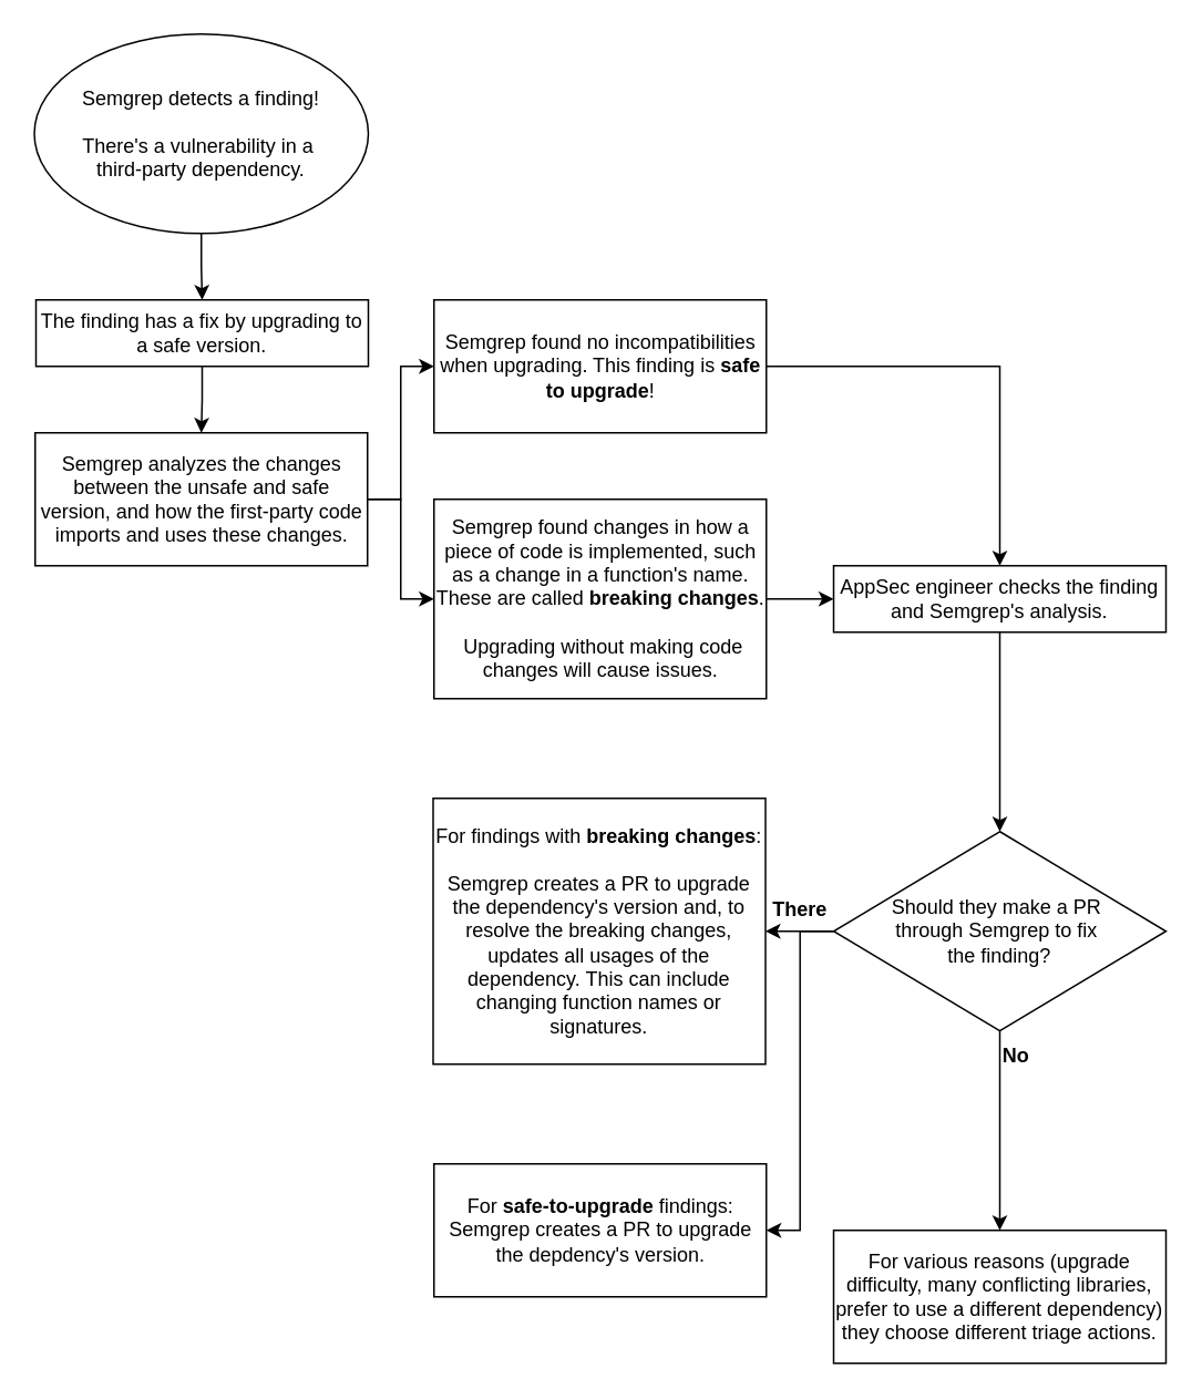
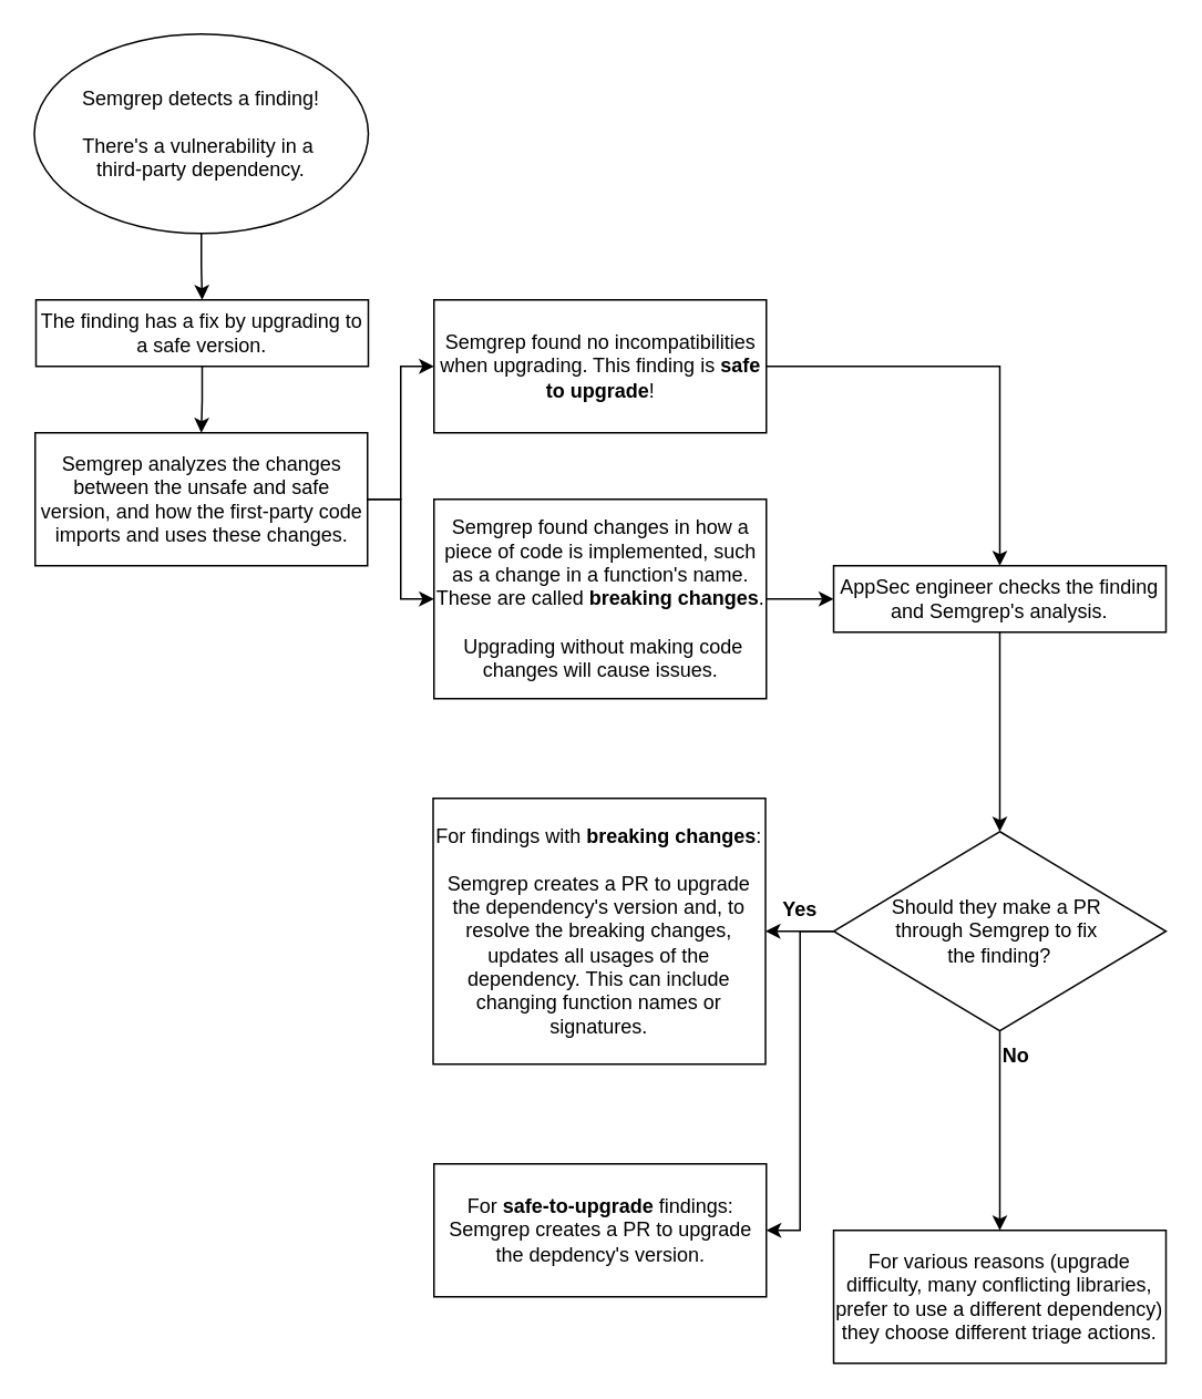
  <mxCell id="0" />
  <mxCell id="1" parent="0" />
  <mxCell id="2" style="edgeStyle=orthogonalEdgeStyle;rounded=0;orthogonalLoop=1;jettySize=auto;html=1;entryX=0.5;entryY=0;entryDx=0;entryDy=0;" edge="1" parent="1" source="3" target="5"><mxGeometry relative="1" as="geometry" /></mxCell>
  <mxCell id="3" value="Semgrep detects a finding!&lt;div&gt;&lt;span style=&quot;background-color: transparent; color: light-dark(rgb(0, 0, 0), rgb(255, 255, 255));&quot;&gt;&lt;br&gt;&lt;/span&gt;&lt;/div&gt;&lt;div&gt;&lt;span style=&quot;background-color: transparent; color: light-dark(rgb(0, 0, 0), rgb(255, 255, 255));&quot;&gt;There's a vulnerability in a&amp;nbsp;&lt;/span&gt;&lt;/div&gt;&lt;div&gt;&lt;span style=&quot;background-color: transparent; color: light-dark(rgb(0, 0, 0), rgb(255, 255, 255));&quot;&gt;third-party dependency.&lt;/span&gt;&lt;/div&gt;" style="ellipse;whiteSpace=wrap;html=1;" vertex="1" parent="1"><mxGeometry x="20" y="20" width="201" height="120" as="geometry" /></mxCell>
  <mxCell id="4" style="edgeStyle=orthogonalEdgeStyle;rounded=0;orthogonalLoop=1;jettySize=auto;html=1;" edge="1" parent="1" source="5" target="8"><mxGeometry relative="1" as="geometry" /></mxCell>
  <mxCell id="5" value="The finding has a fix by upgrading to a safe version." style="rounded=0;whiteSpace=wrap;html=1;" vertex="1" parent="1"><mxGeometry x="21" y="180" width="200" height="40" as="geometry" /></mxCell>
  <mxCell id="6" value="" style="edgeStyle=orthogonalEdgeStyle;rounded=0;orthogonalLoop=1;jettySize=auto;html=1;" edge="1" parent="1" source="8" target="10"><mxGeometry relative="1" as="geometry" /></mxCell>
  <mxCell id="7" style="edgeStyle=orthogonalEdgeStyle;rounded=0;orthogonalLoop=1;jettySize=auto;html=1;entryX=0;entryY=0.5;entryDx=0;entryDy=0;" edge="1" parent="1" source="8" target="12"><mxGeometry relative="1" as="geometry" /></mxCell>
  <mxCell id="8" value="Semgrep analyzes the changes between the unsafe and safe version, and how the first-party code imports and uses these changes." style="rounded=0;whiteSpace=wrap;html=1;" vertex="1" parent="1"><mxGeometry x="20.5" y="260" width="200" height="80" as="geometry" /></mxCell>
  <mxCell id="9" style="edgeStyle=orthogonalEdgeStyle;rounded=0;orthogonalLoop=1;jettySize=auto;html=1;entryX=0.5;entryY=0;entryDx=0;entryDy=0;" edge="1" parent="1" source="10" target="16"><mxGeometry relative="1" as="geometry" /></mxCell>
  <mxCell id="10" value="Semgrep found no incompatibilities when upgrading. This finding is &lt;b&gt;safe to upgrade&lt;/b&gt;!" style="rounded=0;whiteSpace=wrap;html=1;" vertex="1" parent="1"><mxGeometry x="260.5" y="180" width="200" height="80" as="geometry" /></mxCell>
  <mxCell id="11" value="" style="edgeStyle=orthogonalEdgeStyle;rounded=0;orthogonalLoop=1;jettySize=auto;html=1;" edge="1" parent="1" source="12" target="16"><mxGeometry relative="1" as="geometry" /></mxCell>
  <mxCell id="12" value="Semgrep found changes in how a piece of code is implemented, such as a change in a function's name. These are called &lt;b&gt;breaking changes&lt;/b&gt;.&lt;div&gt;&lt;br&gt;&lt;/div&gt;&lt;div&gt;&amp;nbsp;Upgrading without making code changes will cause issues.&lt;/div&gt;" style="rounded=0;whiteSpace=wrap;html=1;" vertex="1" parent="1"><mxGeometry x="260.5" y="300" width="200" height="120" as="geometry" /></mxCell>
  <mxCell id="13" value="For&lt;b&gt; safe-to-upgrade &lt;/b&gt;findings:&lt;br&gt;Semgrep creates a PR to upgrade the depdency's version." style="rounded=0;whiteSpace=wrap;html=1;" vertex="1" parent="1"><mxGeometry x="260.5" y="700" width="200" height="80" as="geometry" /></mxCell>
  <mxCell id="14" value="For findings with &lt;b&gt;breaking changes&lt;/b&gt;:&lt;br&gt;&lt;br&gt;Semgrep creates a PR to upgrade the dependency's version and, to resolve the breaking changes, updates all usages of the dependency. This can include changing function names or signatures." style="rounded=0;whiteSpace=wrap;html=1;" vertex="1" parent="1"><mxGeometry x="260" y="480" width="200" height="160" as="geometry" /></mxCell>
  <mxCell id="15" style="edgeStyle=orthogonalEdgeStyle;rounded=0;orthogonalLoop=1;jettySize=auto;html=1;entryX=0.5;entryY=0;entryDx=0;entryDy=0;" edge="1" parent="1" source="16" target="20"><mxGeometry relative="1" as="geometry" /></mxCell>
  <mxCell id="16" value="AppSec engineer checks the finding and Semgrep's analysis." style="rounded=0;whiteSpace=wrap;html=1;" vertex="1" parent="1"><mxGeometry x="501" y="340" width="200" height="40" as="geometry" /></mxCell>
  <mxCell id="17" style="edgeStyle=orthogonalEdgeStyle;rounded=0;orthogonalLoop=1;jettySize=auto;html=1;" edge="1" parent="1" source="20" target="14"><mxGeometry relative="1" as="geometry" /></mxCell>
  <mxCell id="18" style="edgeStyle=orthogonalEdgeStyle;rounded=0;orthogonalLoop=1;jettySize=auto;html=1;entryX=1;entryY=0.5;entryDx=0;entryDy=0;" edge="1" parent="1" source="20" target="13"><mxGeometry relative="1" as="geometry" /></mxCell>
  <mxCell id="19" value="" style="edgeStyle=orthogonalEdgeStyle;rounded=0;orthogonalLoop=1;jettySize=auto;html=1;" edge="1" parent="1" source="20" target="21"><mxGeometry relative="1" as="geometry" /></mxCell>
  <mxCell id="20" value="Should they make a PR&amp;nbsp;&lt;div&gt;through Semgrep to fix&amp;nbsp;&lt;/div&gt;&lt;div&gt;the finding?&lt;/div&gt;" style="rhombus;whiteSpace=wrap;html=1;" vertex="1" parent="1"><mxGeometry x="501" y="500" width="200" height="120" as="geometry" /></mxCell>
  <mxCell id="21" value="For various reasons (upgrade difficulty, many conflicting libraries, prefer to use a different dependency) they choose different triage actions." style="whiteSpace=wrap;html=1;" vertex="1" parent="1"><mxGeometry x="501" y="740" width="200" height="80" as="geometry" /></mxCell>
- <mxCell id="22" value="&lt;b&gt;There&lt;/b&gt;" style="text;html=1;align=center;verticalAlign=middle;whiteSpace=wrap;rounded=0;" vertex="1" parent="1"><mxGeometry x="451" y="532" width="60" height="30" as="geometry" /></mxCell>
+ <mxCell id="22" value="&lt;b&gt;Yes&lt;/b&gt;" style="text;html=1;align=center;verticalAlign=middle;whiteSpace=wrap;rounded=0;" vertex="1" parent="1"><mxGeometry x="451" y="532" width="60" height="30" as="geometry" /></mxCell>
  <mxCell id="23" value="No" style="text;html=1;align=center;verticalAlign=middle;whiteSpace=wrap;rounded=0;fontStyle=1" vertex="1" parent="1"><mxGeometry x="581" y="620" width="60" height="30" as="geometry" /></mxCell>
